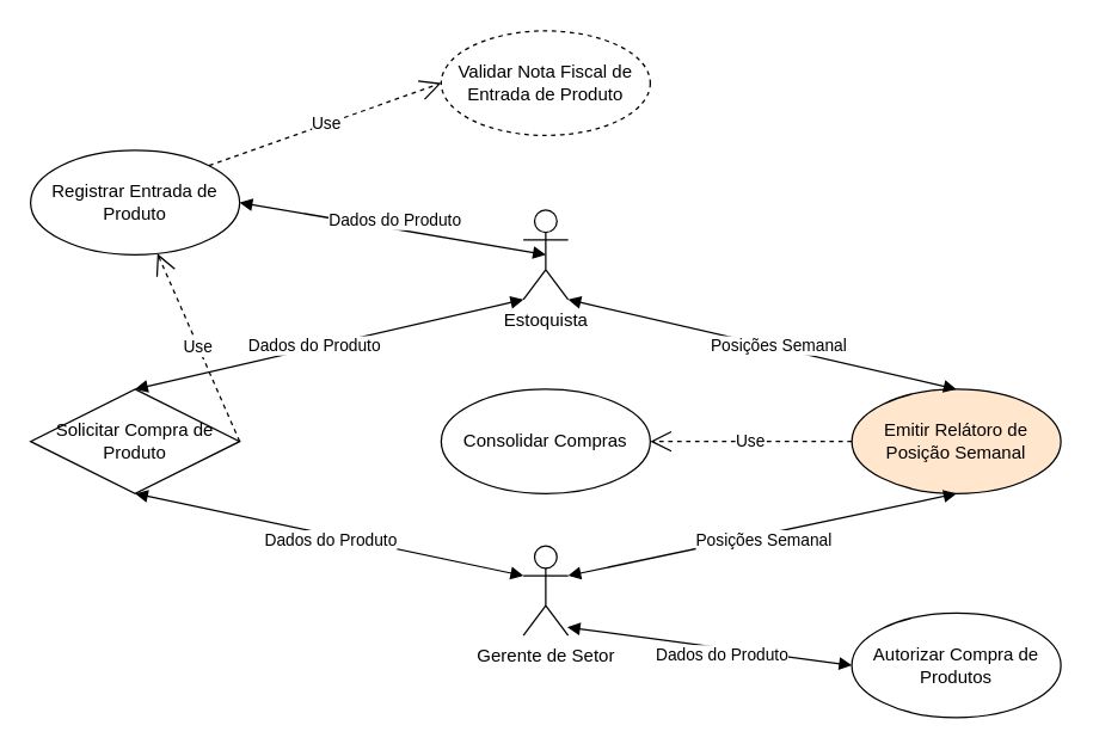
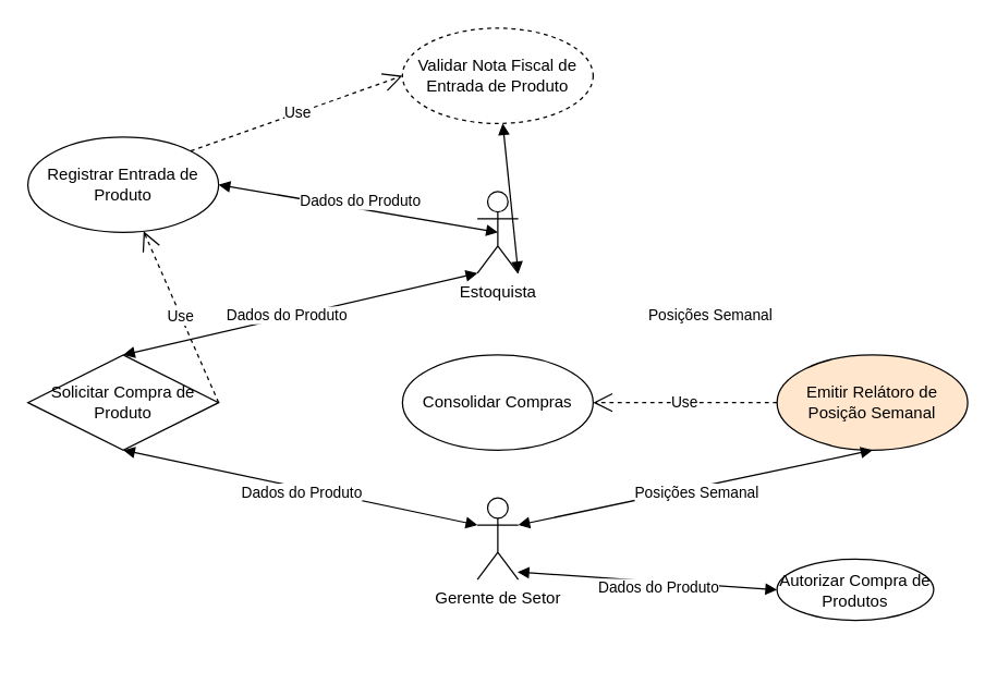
  <mxCell id="0" />
  <mxCell id="1" parent="0" />
  <mxCell id="2" value="Estoquista" style="shape=umlActor;verticalLabelPosition=bottom;verticalAlign=top;html=1;" vertex="1" parent="1"><mxGeometry x="350" y="140" width="30" height="60" as="geometry" /></mxCell>
  <mxCell id="3" value="Gerente de Setor" style="shape=umlActor;verticalLabelPosition=bottom;verticalAlign=top;html=1;" vertex="1" parent="1"><mxGeometry x="350" y="365" width="30" height="60" as="geometry" /></mxCell>
- <mxCell id="4" value="Autorizar Compra de Produtos" style="ellipse;whiteSpace=wrap;html=1;" vertex="1" parent="1"><mxGeometry x="570" y="410" width="140" height="70" as="geometry" /></mxCell>
+ <mxCell id="4" value="Autorizar Compra de Produtos" style="ellipse;whiteSpace=wrap;html=1;" vertex="1" parent="1"><mxGeometry x="570" y="410" width="115" height="45" as="geometry" /></mxCell>
  <mxCell id="5" value="Registrar Entrada de Produto" style="ellipse;whiteSpace=wrap;html=1;" vertex="1" parent="1"><mxGeometry x="20" y="100" width="140" height="70" as="geometry" /></mxCell>
  <mxCell id="6" value="" style="endArrow=block;startArrow=block;endFill=1;startFill=1;html=1;rounded=0;exitX=0.5;exitY=0.5;exitDx=0;exitDy=0;exitPerimeter=0;entryX=1;entryY=0.5;entryDx=0;entryDy=0;" edge="1" parent="1" source="2" target="5"><mxGeometry width="160" relative="1" as="geometry"><mxPoint x="380" y="155" as="sourcePoint" /><mxPoint x="540" y="155" as="targetPoint" /></mxGeometry></mxCell>
  <mxCell id="7" value="Dados do Produto" style="edgeLabel;html=1;align=center;verticalAlign=middle;resizable=0;points=[];" vertex="1" connectable="0" parent="6"><mxGeometry x="0.04" y="-4" relative="1" as="geometry"><mxPoint x="4" y="-1" as="offset" /></mxGeometry></mxCell>
  <mxCell id="8" value="" style="endArrow=block;startArrow=block;endFill=1;startFill=1;html=1;rounded=0;entryX=0;entryY=0.5;entryDx=0;entryDy=0;exitX=0.983;exitY=0.908;exitDx=0;exitDy=0;exitPerimeter=0;" edge="1" parent="1" source="3" target="4"><mxGeometry width="160" relative="1" as="geometry"><mxPoint x="380" y="430" as="sourcePoint" /><mxPoint x="580" y="455" as="targetPoint" /></mxGeometry></mxCell>
  <mxCell id="9" value="Dados do Produto" style="edgeLabel;html=1;align=center;verticalAlign=middle;resizable=0;points=[];" vertex="1" connectable="0" parent="8"><mxGeometry x="0.063" relative="1" as="geometry"><mxPoint x="2" y="4" as="offset" /></mxGeometry></mxCell>
  <mxCell id="10" value="Emitir Relátoro de Posição Semanal" style="ellipse;whiteSpace=wrap;html=1;fillColor=#ffe6cc;" vertex="1" parent="1"><mxGeometry x="570" y="260" width="140" height="70" as="geometry" /></mxCell>
  <mxCell id="11" value="Solicitar Compra de Produto" style="rhombus;whiteSpace=wrap;html=1;" vertex="1" parent="1"><mxGeometry x="20" y="260" width="140" height="70" as="geometry" /></mxCell>
  <mxCell id="12" value="" style="endArrow=block;startArrow=block;endFill=1;startFill=1;html=1;rounded=0;entryX=1;entryY=0.333;entryDx=0;entryDy=0;entryPerimeter=0;exitX=0.5;exitY=1;exitDx=0;exitDy=0;" edge="1" parent="1" source="10" target="3"><mxGeometry width="160" relative="1" as="geometry"><mxPoint x="170" y="430" as="sourcePoint" /><mxPoint x="330" y="430" as="targetPoint" /></mxGeometry></mxCell>
  <mxCell id="13" value="" style="endArrow=block;startArrow=block;endFill=1;startFill=1;html=1;rounded=0;exitX=0.5;exitY=1;exitDx=0;exitDy=0;entryX=0;entryY=0.333;entryDx=0;entryDy=0;entryPerimeter=0;" edge="1" parent="1" source="11" target="3"><mxGeometry width="160" relative="1" as="geometry"><mxPoint x="160" y="365" as="sourcePoint" /><mxPoint x="340" y="430" as="targetPoint" /></mxGeometry></mxCell>
- <mxCell id="14" value="" style="endArrow=block;startArrow=block;endFill=1;startFill=1;html=1;rounded=0;entryX=0.5;entryY=0;entryDx=0;entryDy=0;exitX=1;exitY=1;exitDx=0;exitDy=0;exitPerimeter=0;" edge="1" parent="1" source="2" target="10"><mxGeometry width="160" relative="1" as="geometry"><mxPoint x="320" y="200" as="sourcePoint" /><mxPoint x="415" y="295" as="targetPoint" /></mxGeometry></mxCell>
+ <mxCell id="14" value="" style="endArrow=block;startArrow=block;endFill=1;startFill=1;html=1;rounded=0;exitX=1;exitY=1;exitDx=0;exitDy=0;exitPerimeter=0;" edge="1" parent="1" source="2" target="20"><mxGeometry width="160" relative="1" as="geometry"><mxPoint x="320" y="200" as="sourcePoint" /><mxPoint x="415" y="295" as="targetPoint" /></mxGeometry></mxCell>
  <mxCell id="15" value="" style="endArrow=block;startArrow=block;endFill=1;startFill=1;html=1;rounded=0;entryX=0.5;entryY=0;entryDx=0;entryDy=0;exitX=0;exitY=1;exitDx=0;exitDy=0;exitPerimeter=0;" edge="1" parent="1" source="2" target="11"><mxGeometry width="160" relative="1" as="geometry"><mxPoint x="185" y="110" as="sourcePoint" /><mxPoint x="90" y="225" as="targetPoint" /></mxGeometry></mxCell>
  <mxCell id="16" value="Dados do Produto" style="edgeLabel;html=1;align=center;verticalAlign=middle;resizable=0;points=[];" vertex="1" connectable="0" parent="15"><mxGeometry x="0.387" y="5" relative="1" as="geometry"><mxPoint x="39" y="-16" as="offset" /></mxGeometry></mxCell>
  <mxCell id="17" value="Posições Semanal" style="edgeLabel;html=1;align=center;verticalAlign=middle;resizable=0;points=[];" vertex="1" connectable="0" parent="1"><mxGeometry x="520.005" y="230.005" as="geometry" /></mxCell>
  <mxCell id="18" value="Posições Semanal" style="edgeLabel;html=1;align=center;verticalAlign=middle;resizable=0;points=[];" vertex="1" connectable="0" parent="1"><mxGeometry x="510.005" y="360.005" as="geometry" /></mxCell>
  <mxCell id="19" value="Dados do Produto" style="edgeLabel;html=1;align=center;verticalAlign=middle;resizable=0;points=[];" vertex="1" connectable="0" parent="1"><mxGeometry x="220.005" y="360.005" as="geometry" /></mxCell>
  <mxCell id="20" value="Validar Nota Fiscal de Entrada de Produto" style="ellipse;whiteSpace=wrap;html=1;dashed=1;" vertex="1" parent="1"><mxGeometry x="295" y="20" width="140" height="70" as="geometry" /></mxCell>
  <mxCell id="21" value="Consolidar Compras" style="ellipse;whiteSpace=wrap;html=1;" vertex="1" parent="1"><mxGeometry x="295" y="260" width="140" height="70" as="geometry" /></mxCell>
  <mxCell id="22" value="Use" style="endArrow=open;endSize=12;dashed=1;html=1;rounded=0;entryX=0;entryY=0.5;entryDx=0;entryDy=0;exitX=1;exitY=0;exitDx=0;exitDy=0;" edge="1" parent="1" source="5" target="20"><mxGeometry width="160" relative="1" as="geometry"><mxPoint x="180" y="90" as="sourcePoint" /><mxPoint x="340" y="90" as="targetPoint" /></mxGeometry></mxCell>
  <mxCell id="23" value="Use" style="endArrow=open;endSize=12;dashed=1;html=1;rounded=0;exitX=1;exitY=0.5;exitDx=0;exitDy=0;" edge="1" parent="1" source="11" target="5"><mxGeometry width="160" relative="1" as="geometry"><mxPoint x="170" y="315" as="sourcePoint" /><mxPoint x="326" y="260" as="targetPoint" /></mxGeometry></mxCell>
  <mxCell id="24" value="Use" style="endArrow=open;endSize=12;dashed=1;html=1;rounded=0;exitX=0;exitY=0.5;exitDx=0;exitDy=0;entryX=1;entryY=0.5;entryDx=0;entryDy=0;" edge="1" parent="1" source="10" target="21"><mxGeometry width="160" relative="1" as="geometry"><mxPoint x="170" y="305" as="sourcePoint" /><mxPoint x="440" y="295" as="targetPoint" /></mxGeometry></mxCell>
